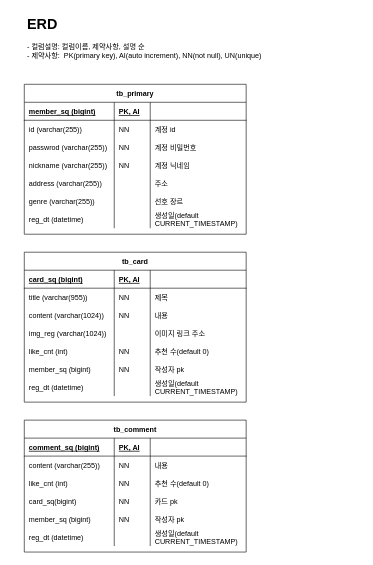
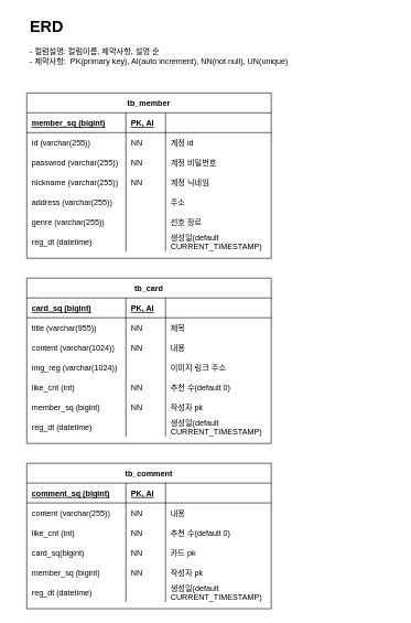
  <mxCell id="0" />
  <mxCell id="1" parent="0" />
- <mxCell id="2" value="tb_primary" style="shape=table;startSize=30;container=1;collapsible=1;childLayout=tableLayout;fixedRows=1;rowLines=0;fontStyle=1;align=center;resizeLast=1;" parent="1" vertex="1"><mxGeometry x="40" y="140" width="370" height="250" as="geometry" /></mxCell>
+ <mxCell id="2" value="tb_member" style="shape=table;startSize=30;container=1;collapsible=1;childLayout=tableLayout;fixedRows=1;rowLines=0;fontStyle=1;align=center;resizeLast=1;" parent="1" vertex="1"><mxGeometry x="40" y="140" width="370" height="250" as="geometry" /></mxCell>
  <mxCell id="3" value="" style="shape=tableRow;horizontal=0;startSize=0;swimlaneHead=0;swimlaneBody=0;fillColor=none;collapsible=0;dropTarget=0;points=[[0,0.5],[1,0.5]];portConstraint=eastwest;top=0;left=0;right=0;bottom=1;" parent="2" vertex="1"><mxGeometry y="30" width="370" height="30" as="geometry" /></mxCell>
  <mxCell id="4" value="member_sq (bigint)" style="shape=partialRectangle;connectable=0;fillColor=none;top=0;left=0;bottom=0;right=0;align=left;spacingLeft=6;fontStyle=5;overflow=hidden;" parent="3" vertex="1"><mxGeometry width="150" height="30" as="geometry"><mxRectangle width="150" height="30" as="alternateBounds" /></mxGeometry></mxCell>
  <mxCell id="5" value="PK, AI" style="shape=partialRectangle;connectable=0;fillColor=none;top=0;left=0;bottom=0;right=0;align=left;spacingLeft=6;fontStyle=5;overflow=hidden;" parent="3" vertex="1"><mxGeometry x="150" width="60" height="30" as="geometry"><mxRectangle width="60" height="30" as="alternateBounds" /></mxGeometry></mxCell>
  <mxCell id="6" value="" style="shape=partialRectangle;connectable=0;fillColor=none;top=0;left=0;bottom=0;right=0;align=left;spacingLeft=6;fontStyle=5;overflow=hidden;" parent="3" vertex="1"><mxGeometry x="210" width="160" height="30" as="geometry"><mxRectangle width="160" height="30" as="alternateBounds" /></mxGeometry></mxCell>
  <mxCell id="7" value="" style="shape=tableRow;horizontal=0;startSize=0;swimlaneHead=0;swimlaneBody=0;fillColor=none;collapsible=0;dropTarget=0;points=[[0,0.5],[1,0.5]];portConstraint=eastwest;top=0;left=0;right=0;bottom=0;" parent="2" vertex="1"><mxGeometry y="60" width="370" height="30" as="geometry" /></mxCell>
  <mxCell id="8" value="id (varchar(255))" style="shape=partialRectangle;connectable=0;fillColor=none;top=0;left=0;bottom=0;right=0;align=left;spacingLeft=6;overflow=hidden;" parent="7" vertex="1"><mxGeometry width="150" height="30" as="geometry"><mxRectangle width="150" height="30" as="alternateBounds" /></mxGeometry></mxCell>
  <mxCell id="9" value="NN" style="shape=partialRectangle;connectable=0;fillColor=none;top=0;left=0;bottom=0;right=0;align=left;spacingLeft=6;overflow=hidden;" parent="7" vertex="1"><mxGeometry x="150" width="60" height="30" as="geometry"><mxRectangle width="60" height="30" as="alternateBounds" /></mxGeometry></mxCell>
  <mxCell id="10" value="계정 id" style="shape=partialRectangle;connectable=0;fillColor=none;top=0;left=0;bottom=0;right=0;align=left;spacingLeft=6;overflow=hidden;" parent="7" vertex="1"><mxGeometry x="210" width="160" height="30" as="geometry"><mxRectangle width="160" height="30" as="alternateBounds" /></mxGeometry></mxCell>
  <mxCell id="11" value="" style="shape=tableRow;horizontal=0;startSize=0;swimlaneHead=0;swimlaneBody=0;fillColor=none;collapsible=0;dropTarget=0;points=[[0,0.5],[1,0.5]];portConstraint=eastwest;top=0;left=0;right=0;bottom=0;" parent="2" vertex="1"><mxGeometry y="90" width="370" height="30" as="geometry" /></mxCell>
  <mxCell id="12" value="passwrod (varchar(255))" style="shape=partialRectangle;connectable=0;fillColor=none;top=0;left=0;bottom=0;right=0;align=left;spacingLeft=6;overflow=hidden;" parent="11" vertex="1"><mxGeometry width="150" height="30" as="geometry"><mxRectangle width="150" height="30" as="alternateBounds" /></mxGeometry></mxCell>
  <mxCell id="13" value="NN" style="shape=partialRectangle;connectable=0;fillColor=none;top=0;left=0;bottom=0;right=0;align=left;spacingLeft=6;overflow=hidden;" parent="11" vertex="1"><mxGeometry x="150" width="60" height="30" as="geometry"><mxRectangle width="60" height="30" as="alternateBounds" /></mxGeometry></mxCell>
  <mxCell id="14" value="계정 비밀번호" style="shape=partialRectangle;connectable=0;fillColor=none;top=0;left=0;bottom=0;right=0;align=left;spacingLeft=6;overflow=hidden;" parent="11" vertex="1"><mxGeometry x="210" width="160" height="30" as="geometry"><mxRectangle width="160" height="30" as="alternateBounds" /></mxGeometry></mxCell>
  <mxCell id="15" value="" style="shape=tableRow;horizontal=0;startSize=0;swimlaneHead=0;swimlaneBody=0;fillColor=none;collapsible=0;dropTarget=0;points=[[0,0.5],[1,0.5]];portConstraint=eastwest;top=0;left=0;right=0;bottom=0;" parent="2" vertex="1"><mxGeometry y="120" width="370" height="30" as="geometry" /></mxCell>
  <mxCell id="16" value="nickname (varchar(255))" style="shape=partialRectangle;connectable=0;fillColor=none;top=0;left=0;bottom=0;right=0;align=left;spacingLeft=6;overflow=hidden;" parent="15" vertex="1"><mxGeometry width="150" height="30" as="geometry"><mxRectangle width="150" height="30" as="alternateBounds" /></mxGeometry></mxCell>
  <mxCell id="17" value="NN" style="shape=partialRectangle;connectable=0;fillColor=none;top=0;left=0;bottom=0;right=0;align=left;spacingLeft=6;overflow=hidden;" parent="15" vertex="1"><mxGeometry x="150" width="60" height="30" as="geometry"><mxRectangle width="60" height="30" as="alternateBounds" /></mxGeometry></mxCell>
  <mxCell id="18" value="계정 닉네임" style="shape=partialRectangle;connectable=0;fillColor=none;top=0;left=0;bottom=0;right=0;align=left;spacingLeft=6;overflow=hidden;" parent="15" vertex="1"><mxGeometry x="210" width="160" height="30" as="geometry"><mxRectangle width="160" height="30" as="alternateBounds" /></mxGeometry></mxCell>
  <mxCell id="19" style="shape=tableRow;horizontal=0;startSize=0;swimlaneHead=0;swimlaneBody=0;fillColor=none;collapsible=0;dropTarget=0;points=[[0,0.5],[1,0.5]];portConstraint=eastwest;top=0;left=0;right=0;bottom=0;" parent="2" vertex="1"><mxGeometry y="150" width="370" height="30" as="geometry" /></mxCell>
  <mxCell id="20" value="address (varchar(255))" style="shape=partialRectangle;connectable=0;fillColor=none;top=0;left=0;bottom=0;right=0;align=left;spacingLeft=6;overflow=hidden;" parent="19" vertex="1"><mxGeometry width="150" height="30" as="geometry"><mxRectangle width="150" height="30" as="alternateBounds" /></mxGeometry></mxCell>
  <mxCell id="21" style="shape=partialRectangle;connectable=0;fillColor=none;top=0;left=0;bottom=0;right=0;align=left;spacingLeft=6;overflow=hidden;" parent="19" vertex="1"><mxGeometry x="150" width="60" height="30" as="geometry"><mxRectangle width="60" height="30" as="alternateBounds" /></mxGeometry></mxCell>
  <mxCell id="22" value="주소" style="shape=partialRectangle;connectable=0;fillColor=none;top=0;left=0;bottom=0;right=0;align=left;spacingLeft=6;overflow=hidden;" parent="19" vertex="1"><mxGeometry x="210" width="160" height="30" as="geometry"><mxRectangle width="160" height="30" as="alternateBounds" /></mxGeometry></mxCell>
  <mxCell id="23" style="shape=tableRow;horizontal=0;startSize=0;swimlaneHead=0;swimlaneBody=0;fillColor=none;collapsible=0;dropTarget=0;points=[[0,0.5],[1,0.5]];portConstraint=eastwest;top=0;left=0;right=0;bottom=0;" parent="2" vertex="1"><mxGeometry y="180" width="370" height="30" as="geometry" /></mxCell>
  <mxCell id="24" value="genre (varchar(255))" style="shape=partialRectangle;connectable=0;fillColor=none;top=0;left=0;bottom=0;right=0;align=left;spacingLeft=6;overflow=hidden;" parent="23" vertex="1"><mxGeometry width="150" height="30" as="geometry"><mxRectangle width="150" height="30" as="alternateBounds" /></mxGeometry></mxCell>
  <mxCell id="25" style="shape=partialRectangle;connectable=0;fillColor=none;top=0;left=0;bottom=0;right=0;align=left;spacingLeft=6;overflow=hidden;" parent="23" vertex="1"><mxGeometry x="150" width="60" height="30" as="geometry"><mxRectangle width="60" height="30" as="alternateBounds" /></mxGeometry></mxCell>
  <mxCell id="26" value="선호 장르" style="shape=partialRectangle;connectable=0;fillColor=none;top=0;left=0;bottom=0;right=0;align=left;spacingLeft=6;overflow=hidden;" parent="23" vertex="1"><mxGeometry x="210" width="160" height="30" as="geometry"><mxRectangle width="160" height="30" as="alternateBounds" /></mxGeometry></mxCell>
  <mxCell id="27" style="shape=tableRow;horizontal=0;startSize=0;swimlaneHead=0;swimlaneBody=0;fillColor=none;collapsible=0;dropTarget=0;points=[[0,0.5],[1,0.5]];portConstraint=eastwest;top=0;left=0;right=0;bottom=0;" parent="2" vertex="1"><mxGeometry y="210" width="370" height="30" as="geometry" /></mxCell>
  <mxCell id="28" value="reg_dt (datetime)" style="shape=partialRectangle;connectable=0;fillColor=none;top=0;left=0;bottom=0;right=0;align=left;spacingLeft=6;overflow=hidden;" parent="27" vertex="1"><mxGeometry width="150" height="30" as="geometry"><mxRectangle width="150" height="30" as="alternateBounds" /></mxGeometry></mxCell>
  <mxCell id="29" value="" style="shape=partialRectangle;connectable=0;fillColor=none;top=0;left=0;bottom=0;right=0;align=left;spacingLeft=6;overflow=hidden;" parent="27" vertex="1"><mxGeometry x="150" width="60" height="30" as="geometry"><mxRectangle width="60" height="30" as="alternateBounds" /></mxGeometry></mxCell>
  <mxCell id="30" value="생성일(default&#10;CURRENT_TIMESTAMP)" style="shape=partialRectangle;connectable=0;fillColor=none;top=0;left=0;bottom=0;right=0;align=left;spacingLeft=6;overflow=hidden;" parent="27" vertex="1"><mxGeometry x="210" width="160" height="30" as="geometry"><mxRectangle width="160" height="30" as="alternateBounds" /></mxGeometry></mxCell>
  <mxCell id="31" value="" style="shape=tableRow;horizontal=0;startSize=0;swimlaneHead=0;swimlaneBody=0;fillColor=none;collapsible=0;dropTarget=0;points=[[0,0.5],[1,0.5]];portConstraint=eastwest;top=0;left=0;right=0;bottom=0;" parent="1" vertex="1"><mxGeometry x="20" y="320" width="180" height="30" as="geometry" /></mxCell>
  <mxCell id="32" value="" style="shape=partialRectangle;connectable=0;fillColor=none;top=0;left=0;bottom=0;right=0;editable=1;overflow=hidden;" parent="31" vertex="1"><mxGeometry width="30" height="30" as="geometry"><mxRectangle width="30" height="30" as="alternateBounds" /></mxGeometry></mxCell>
  <mxCell id="33" value="tb_card" style="shape=table;startSize=30;container=1;collapsible=1;childLayout=tableLayout;fixedRows=1;rowLines=0;fontStyle=1;align=center;resizeLast=1;" parent="1" vertex="1"><mxGeometry x="40" y="420" width="370" height="250" as="geometry" /></mxCell>
  <mxCell id="34" value="" style="shape=tableRow;horizontal=0;startSize=0;swimlaneHead=0;swimlaneBody=0;fillColor=none;collapsible=0;dropTarget=0;points=[[0,0.5],[1,0.5]];portConstraint=eastwest;top=0;left=0;right=0;bottom=1;" parent="33" vertex="1"><mxGeometry y="30" width="370" height="30" as="geometry" /></mxCell>
  <mxCell id="35" value="card_sq (bigint)" style="shape=partialRectangle;connectable=0;fillColor=none;top=0;left=0;bottom=0;right=0;align=left;spacingLeft=6;fontStyle=5;overflow=hidden;" parent="34" vertex="1"><mxGeometry width="150" height="30" as="geometry"><mxRectangle width="150" height="30" as="alternateBounds" /></mxGeometry></mxCell>
  <mxCell id="36" value="PK, AI" style="shape=partialRectangle;connectable=0;fillColor=none;top=0;left=0;bottom=0;right=0;align=left;spacingLeft=6;fontStyle=5;overflow=hidden;" parent="34" vertex="1"><mxGeometry x="150" width="60" height="30" as="geometry"><mxRectangle width="60" height="30" as="alternateBounds" /></mxGeometry></mxCell>
  <mxCell id="37" value="" style="shape=partialRectangle;connectable=0;fillColor=none;top=0;left=0;bottom=0;right=0;align=left;spacingLeft=6;fontStyle=5;overflow=hidden;" parent="34" vertex="1"><mxGeometry x="210" width="160" height="30" as="geometry"><mxRectangle width="160" height="30" as="alternateBounds" /></mxGeometry></mxCell>
  <mxCell id="38" value="" style="shape=tableRow;horizontal=0;startSize=0;swimlaneHead=0;swimlaneBody=0;fillColor=none;collapsible=0;dropTarget=0;points=[[0,0.5],[1,0.5]];portConstraint=eastwest;top=0;left=0;right=0;bottom=0;" parent="33" vertex="1"><mxGeometry y="60" width="370" height="30" as="geometry" /></mxCell>
  <mxCell id="39" value="title (varchar(955))" style="shape=partialRectangle;connectable=0;fillColor=none;top=0;left=0;bottom=0;right=0;align=left;spacingLeft=6;overflow=hidden;" parent="38" vertex="1"><mxGeometry width="150" height="30" as="geometry"><mxRectangle width="150" height="30" as="alternateBounds" /></mxGeometry></mxCell>
  <mxCell id="40" value="NN" style="shape=partialRectangle;connectable=0;fillColor=none;top=0;left=0;bottom=0;right=0;align=left;spacingLeft=6;overflow=hidden;" parent="38" vertex="1"><mxGeometry x="150" width="60" height="30" as="geometry"><mxRectangle width="60" height="30" as="alternateBounds" /></mxGeometry></mxCell>
  <mxCell id="41" value="제목" style="shape=partialRectangle;connectable=0;fillColor=none;top=0;left=0;bottom=0;right=0;align=left;spacingLeft=6;overflow=hidden;" parent="38" vertex="1"><mxGeometry x="210" width="160" height="30" as="geometry"><mxRectangle width="160" height="30" as="alternateBounds" /></mxGeometry></mxCell>
  <mxCell id="42" value="" style="shape=tableRow;horizontal=0;startSize=0;swimlaneHead=0;swimlaneBody=0;fillColor=none;collapsible=0;dropTarget=0;points=[[0,0.5],[1,0.5]];portConstraint=eastwest;top=0;left=0;right=0;bottom=0;" parent="33" vertex="1"><mxGeometry y="90" width="370" height="30" as="geometry" /></mxCell>
  <mxCell id="43" value="content (varchar(1024))" style="shape=partialRectangle;connectable=0;fillColor=none;top=0;left=0;bottom=0;right=0;align=left;spacingLeft=6;overflow=hidden;" parent="42" vertex="1"><mxGeometry width="150" height="30" as="geometry"><mxRectangle width="150" height="30" as="alternateBounds" /></mxGeometry></mxCell>
  <mxCell id="44" value="NN" style="shape=partialRectangle;connectable=0;fillColor=none;top=0;left=0;bottom=0;right=0;align=left;spacingLeft=6;overflow=hidden;" parent="42" vertex="1"><mxGeometry x="150" width="60" height="30" as="geometry"><mxRectangle width="60" height="30" as="alternateBounds" /></mxGeometry></mxCell>
  <mxCell id="45" value="내용" style="shape=partialRectangle;connectable=0;fillColor=none;top=0;left=0;bottom=0;right=0;align=left;spacingLeft=6;overflow=hidden;" parent="42" vertex="1"><mxGeometry x="210" width="160" height="30" as="geometry"><mxRectangle width="160" height="30" as="alternateBounds" /></mxGeometry></mxCell>
  <mxCell id="46" style="shape=tableRow;horizontal=0;startSize=0;swimlaneHead=0;swimlaneBody=0;fillColor=none;collapsible=0;dropTarget=0;points=[[0,0.5],[1,0.5]];portConstraint=eastwest;top=0;left=0;right=0;bottom=0;" parent="33" vertex="1"><mxGeometry y="120" width="370" height="30" as="geometry" /></mxCell>
  <mxCell id="47" value="img_reg (varchar(1024))" style="shape=partialRectangle;connectable=0;fillColor=none;top=0;left=0;bottom=0;right=0;align=left;spacingLeft=6;overflow=hidden;" parent="46" vertex="1"><mxGeometry width="150" height="30" as="geometry"><mxRectangle width="150" height="30" as="alternateBounds" /></mxGeometry></mxCell>
  <mxCell id="48" style="shape=partialRectangle;connectable=0;fillColor=none;top=0;left=0;bottom=0;right=0;align=left;spacingLeft=6;overflow=hidden;" parent="46" vertex="1"><mxGeometry x="150" width="60" height="30" as="geometry"><mxRectangle width="60" height="30" as="alternateBounds" /></mxGeometry></mxCell>
  <mxCell id="49" value="이미지 링크 주소" style="shape=partialRectangle;connectable=0;fillColor=none;top=0;left=0;bottom=0;right=0;align=left;spacingLeft=6;overflow=hidden;" parent="46" vertex="1"><mxGeometry x="210" width="160" height="30" as="geometry"><mxRectangle width="160" height="30" as="alternateBounds" /></mxGeometry></mxCell>
  <mxCell id="50" style="shape=tableRow;horizontal=0;startSize=0;swimlaneHead=0;swimlaneBody=0;fillColor=none;collapsible=0;dropTarget=0;points=[[0,0.5],[1,0.5]];portConstraint=eastwest;top=0;left=0;right=0;bottom=0;" parent="33" vertex="1"><mxGeometry y="150" width="370" height="30" as="geometry" /></mxCell>
  <mxCell id="51" value="like_cnt (int)" style="shape=partialRectangle;connectable=0;fillColor=none;top=0;left=0;bottom=0;right=0;align=left;spacingLeft=6;overflow=hidden;" parent="50" vertex="1"><mxGeometry width="150" height="30" as="geometry"><mxRectangle width="150" height="30" as="alternateBounds" /></mxGeometry></mxCell>
  <mxCell id="52" value="NN" style="shape=partialRectangle;connectable=0;fillColor=none;top=0;left=0;bottom=0;right=0;align=left;spacingLeft=6;overflow=hidden;" parent="50" vertex="1"><mxGeometry x="150" width="60" height="30" as="geometry"><mxRectangle width="60" height="30" as="alternateBounds" /></mxGeometry></mxCell>
  <mxCell id="53" value="추천 수(default 0)" style="shape=partialRectangle;connectable=0;fillColor=none;top=0;left=0;bottom=0;right=0;align=left;spacingLeft=6;overflow=hidden;" parent="50" vertex="1"><mxGeometry x="210" width="160" height="30" as="geometry"><mxRectangle width="160" height="30" as="alternateBounds" /></mxGeometry></mxCell>
  <mxCell id="54" style="shape=tableRow;horizontal=0;startSize=0;swimlaneHead=0;swimlaneBody=0;fillColor=none;collapsible=0;dropTarget=0;points=[[0,0.5],[1,0.5]];portConstraint=eastwest;top=0;left=0;right=0;bottom=0;" parent="33" vertex="1"><mxGeometry y="180" width="370" height="30" as="geometry" /></mxCell>
  <mxCell id="55" value="member_sq (bigint)" style="shape=partialRectangle;connectable=0;fillColor=none;top=0;left=0;bottom=0;right=0;align=left;spacingLeft=6;overflow=hidden;" parent="54" vertex="1"><mxGeometry width="150" height="30" as="geometry"><mxRectangle width="150" height="30" as="alternateBounds" /></mxGeometry></mxCell>
  <mxCell id="56" value="NN" style="shape=partialRectangle;connectable=0;fillColor=none;top=0;left=0;bottom=0;right=0;align=left;spacingLeft=6;overflow=hidden;" parent="54" vertex="1"><mxGeometry x="150" width="60" height="30" as="geometry"><mxRectangle width="60" height="30" as="alternateBounds" /></mxGeometry></mxCell>
  <mxCell id="57" value="작성자 pk" style="shape=partialRectangle;connectable=0;fillColor=none;top=0;left=0;bottom=0;right=0;align=left;spacingLeft=6;overflow=hidden;" parent="54" vertex="1"><mxGeometry x="210" width="160" height="30" as="geometry"><mxRectangle width="160" height="30" as="alternateBounds" /></mxGeometry></mxCell>
  <mxCell id="58" style="shape=tableRow;horizontal=0;startSize=0;swimlaneHead=0;swimlaneBody=0;fillColor=none;collapsible=0;dropTarget=0;points=[[0,0.5],[1,0.5]];portConstraint=eastwest;top=0;left=0;right=0;bottom=0;" parent="33" vertex="1"><mxGeometry y="210" width="370" height="30" as="geometry" /></mxCell>
  <mxCell id="59" value="reg_dt (datetime)" style="shape=partialRectangle;connectable=0;fillColor=none;top=0;left=0;bottom=0;right=0;align=left;spacingLeft=6;overflow=hidden;" parent="58" vertex="1"><mxGeometry width="150" height="30" as="geometry"><mxRectangle width="150" height="30" as="alternateBounds" /></mxGeometry></mxCell>
  <mxCell id="60" value="" style="shape=partialRectangle;connectable=0;fillColor=none;top=0;left=0;bottom=0;right=0;align=left;spacingLeft=6;overflow=hidden;" parent="58" vertex="1"><mxGeometry x="150" width="60" height="30" as="geometry"><mxRectangle width="60" height="30" as="alternateBounds" /></mxGeometry></mxCell>
  <mxCell id="61" value="생성일(default&#10;CURRENT_TIMESTAMP)" style="shape=partialRectangle;connectable=0;fillColor=none;top=0;left=0;bottom=0;right=0;align=left;spacingLeft=6;overflow=hidden;" parent="58" vertex="1"><mxGeometry x="210" width="160" height="30" as="geometry"><mxRectangle width="160" height="30" as="alternateBounds" /></mxGeometry></mxCell>
  <mxCell id="62" value="tb_comment" style="shape=table;startSize=30;container=1;collapsible=1;childLayout=tableLayout;fixedRows=1;rowLines=0;fontStyle=1;align=center;resizeLast=1;" parent="1" vertex="1"><mxGeometry x="40" y="700" width="370" height="220" as="geometry" /></mxCell>
  <mxCell id="63" value="" style="shape=tableRow;horizontal=0;startSize=0;swimlaneHead=0;swimlaneBody=0;fillColor=none;collapsible=0;dropTarget=0;points=[[0,0.5],[1,0.5]];portConstraint=eastwest;top=0;left=0;right=0;bottom=1;" parent="62" vertex="1"><mxGeometry y="30" width="370" height="30" as="geometry" /></mxCell>
  <mxCell id="64" value="comment_sq (bigint)" style="shape=partialRectangle;connectable=0;fillColor=none;top=0;left=0;bottom=0;right=0;align=left;spacingLeft=6;fontStyle=5;overflow=hidden;" parent="63" vertex="1"><mxGeometry width="150" height="30" as="geometry"><mxRectangle width="150" height="30" as="alternateBounds" /></mxGeometry></mxCell>
  <mxCell id="65" value="PK, AI" style="shape=partialRectangle;connectable=0;fillColor=none;top=0;left=0;bottom=0;right=0;align=left;spacingLeft=6;fontStyle=5;overflow=hidden;" parent="63" vertex="1"><mxGeometry x="150" width="60" height="30" as="geometry"><mxRectangle width="60" height="30" as="alternateBounds" /></mxGeometry></mxCell>
  <mxCell id="66" style="shape=partialRectangle;connectable=0;fillColor=none;top=0;left=0;bottom=0;right=0;align=left;spacingLeft=6;fontStyle=5;overflow=hidden;" parent="63" vertex="1"><mxGeometry x="210" width="160" height="30" as="geometry"><mxRectangle width="160" height="30" as="alternateBounds" /></mxGeometry></mxCell>
  <mxCell id="67" value="" style="shape=tableRow;horizontal=0;startSize=0;swimlaneHead=0;swimlaneBody=0;fillColor=none;collapsible=0;dropTarget=0;points=[[0,0.5],[1,0.5]];portConstraint=eastwest;top=0;left=0;right=0;bottom=0;" parent="62" vertex="1"><mxGeometry y="60" width="370" height="30" as="geometry" /></mxCell>
  <mxCell id="68" value="content (varchar(255))" style="shape=partialRectangle;connectable=0;fillColor=none;top=0;left=0;bottom=0;right=0;align=left;spacingLeft=6;overflow=hidden;" parent="67" vertex="1"><mxGeometry width="150" height="30" as="geometry"><mxRectangle width="150" height="30" as="alternateBounds" /></mxGeometry></mxCell>
  <mxCell id="69" value="NN" style="shape=partialRectangle;connectable=0;fillColor=none;top=0;left=0;bottom=0;right=0;align=left;spacingLeft=6;overflow=hidden;" parent="67" vertex="1"><mxGeometry x="150" width="60" height="30" as="geometry"><mxRectangle width="60" height="30" as="alternateBounds" /></mxGeometry></mxCell>
  <mxCell id="70" value="내용" style="shape=partialRectangle;connectable=0;fillColor=none;top=0;left=0;bottom=0;right=0;align=left;spacingLeft=6;overflow=hidden;" parent="67" vertex="1"><mxGeometry x="210" width="160" height="30" as="geometry"><mxRectangle width="160" height="30" as="alternateBounds" /></mxGeometry></mxCell>
  <mxCell id="71" style="shape=tableRow;horizontal=0;startSize=0;swimlaneHead=0;swimlaneBody=0;fillColor=none;collapsible=0;dropTarget=0;points=[[0,0.5],[1,0.5]];portConstraint=eastwest;top=0;left=0;right=0;bottom=0;" parent="62" vertex="1"><mxGeometry y="90" width="370" height="30" as="geometry" /></mxCell>
  <mxCell id="72" value="like_cnt (int)" style="shape=partialRectangle;connectable=0;fillColor=none;top=0;left=0;bottom=0;right=0;align=left;spacingLeft=6;overflow=hidden;" parent="71" vertex="1"><mxGeometry width="150" height="30" as="geometry"><mxRectangle width="150" height="30" as="alternateBounds" /></mxGeometry></mxCell>
  <mxCell id="73" value="NN" style="shape=partialRectangle;connectable=0;fillColor=none;top=0;left=0;bottom=0;right=0;align=left;spacingLeft=6;overflow=hidden;" parent="71" vertex="1"><mxGeometry x="150" width="60" height="30" as="geometry"><mxRectangle width="60" height="30" as="alternateBounds" /></mxGeometry></mxCell>
  <mxCell id="74" value="추천 수(default 0)" style="shape=partialRectangle;connectable=0;fillColor=none;top=0;left=0;bottom=0;right=0;align=left;spacingLeft=6;overflow=hidden;" parent="71" vertex="1"><mxGeometry x="210" width="160" height="30" as="geometry"><mxRectangle width="160" height="30" as="alternateBounds" /></mxGeometry></mxCell>
  <mxCell id="75" style="shape=tableRow;horizontal=0;startSize=0;swimlaneHead=0;swimlaneBody=0;fillColor=none;collapsible=0;dropTarget=0;points=[[0,0.5],[1,0.5]];portConstraint=eastwest;top=0;left=0;right=0;bottom=0;" parent="62" vertex="1"><mxGeometry y="120" width="370" height="30" as="geometry" /></mxCell>
  <mxCell id="76" value="card_sq(bigint)" style="shape=partialRectangle;connectable=0;fillColor=none;top=0;left=0;bottom=0;right=0;align=left;spacingLeft=6;overflow=hidden;" parent="75" vertex="1"><mxGeometry width="150" height="30" as="geometry"><mxRectangle width="150" height="30" as="alternateBounds" /></mxGeometry></mxCell>
  <mxCell id="77" value="NN" style="shape=partialRectangle;connectable=0;fillColor=none;top=0;left=0;bottom=0;right=0;align=left;spacingLeft=6;overflow=hidden;" parent="75" vertex="1"><mxGeometry x="150" width="60" height="30" as="geometry"><mxRectangle width="60" height="30" as="alternateBounds" /></mxGeometry></mxCell>
  <mxCell id="78" value="카드 pk" style="shape=partialRectangle;connectable=0;fillColor=none;top=0;left=0;bottom=0;right=0;align=left;spacingLeft=6;overflow=hidden;" parent="75" vertex="1"><mxGeometry x="210" width="160" height="30" as="geometry"><mxRectangle width="160" height="30" as="alternateBounds" /></mxGeometry></mxCell>
  <mxCell id="79" style="shape=tableRow;horizontal=0;startSize=0;swimlaneHead=0;swimlaneBody=0;fillColor=none;collapsible=0;dropTarget=0;points=[[0,0.5],[1,0.5]];portConstraint=eastwest;top=0;left=0;right=0;bottom=0;" parent="62" vertex="1"><mxGeometry y="150" width="370" height="30" as="geometry" /></mxCell>
  <mxCell id="80" value="member_sq (bigint)" style="shape=partialRectangle;connectable=0;fillColor=none;top=0;left=0;bottom=0;right=0;align=left;spacingLeft=6;overflow=hidden;" parent="79" vertex="1"><mxGeometry width="150" height="30" as="geometry"><mxRectangle width="150" height="30" as="alternateBounds" /></mxGeometry></mxCell>
  <mxCell id="81" value="NN" style="shape=partialRectangle;connectable=0;fillColor=none;top=0;left=0;bottom=0;right=0;align=left;spacingLeft=6;overflow=hidden;" parent="79" vertex="1"><mxGeometry x="150" width="60" height="30" as="geometry"><mxRectangle width="60" height="30" as="alternateBounds" /></mxGeometry></mxCell>
  <mxCell id="82" value="작성자 pk" style="shape=partialRectangle;connectable=0;fillColor=none;top=0;left=0;bottom=0;right=0;align=left;spacingLeft=6;overflow=hidden;" parent="79" vertex="1"><mxGeometry x="210" width="160" height="30" as="geometry"><mxRectangle width="160" height="30" as="alternateBounds" /></mxGeometry></mxCell>
  <mxCell id="83" style="shape=tableRow;horizontal=0;startSize=0;swimlaneHead=0;swimlaneBody=0;fillColor=none;collapsible=0;dropTarget=0;points=[[0,0.5],[1,0.5]];portConstraint=eastwest;top=0;left=0;right=0;bottom=0;" parent="62" vertex="1"><mxGeometry y="180" width="370" height="30" as="geometry" /></mxCell>
  <mxCell id="84" value="reg_dt (datetime)" style="shape=partialRectangle;connectable=0;fillColor=none;top=0;left=0;bottom=0;right=0;align=left;spacingLeft=6;overflow=hidden;" parent="83" vertex="1"><mxGeometry width="150" height="30" as="geometry"><mxRectangle width="150" height="30" as="alternateBounds" /></mxGeometry></mxCell>
  <mxCell id="85" value="" style="shape=partialRectangle;connectable=0;fillColor=none;top=0;left=0;bottom=0;right=0;align=left;spacingLeft=6;overflow=hidden;" parent="83" vertex="1"><mxGeometry x="150" width="60" height="30" as="geometry"><mxRectangle width="60" height="30" as="alternateBounds" /></mxGeometry></mxCell>
  <mxCell id="86" value="생성일(default&#10;CURRENT_TIMESTAMP)" style="shape=partialRectangle;connectable=0;fillColor=none;top=0;left=0;bottom=0;right=0;align=left;spacingLeft=6;overflow=hidden;" parent="83" vertex="1"><mxGeometry x="210" width="160" height="30" as="geometry"><mxRectangle width="160" height="30" as="alternateBounds" /></mxGeometry></mxCell>
  <mxCell id="87" value="&lt;h1&gt;ERD&lt;/h1&gt;&lt;div&gt;- 컬럼설명: 컬럼이름, 제약사항, 설명 순&lt;/div&gt;&lt;div&gt;- 제약사항:&amp;nbsp; PK(primary key), AI(auto increment), NN(not null), UN(unique)&lt;/div&gt;" style="text;html=1;strokeColor=none;fillColor=none;spacing=5;spacingTop=-20;whiteSpace=wrap;overflow=hidden;rounded=0;" parent="1" vertex="1"><mxGeometry x="40" y="20" width="560" height="80" as="geometry" /></mxCell>
